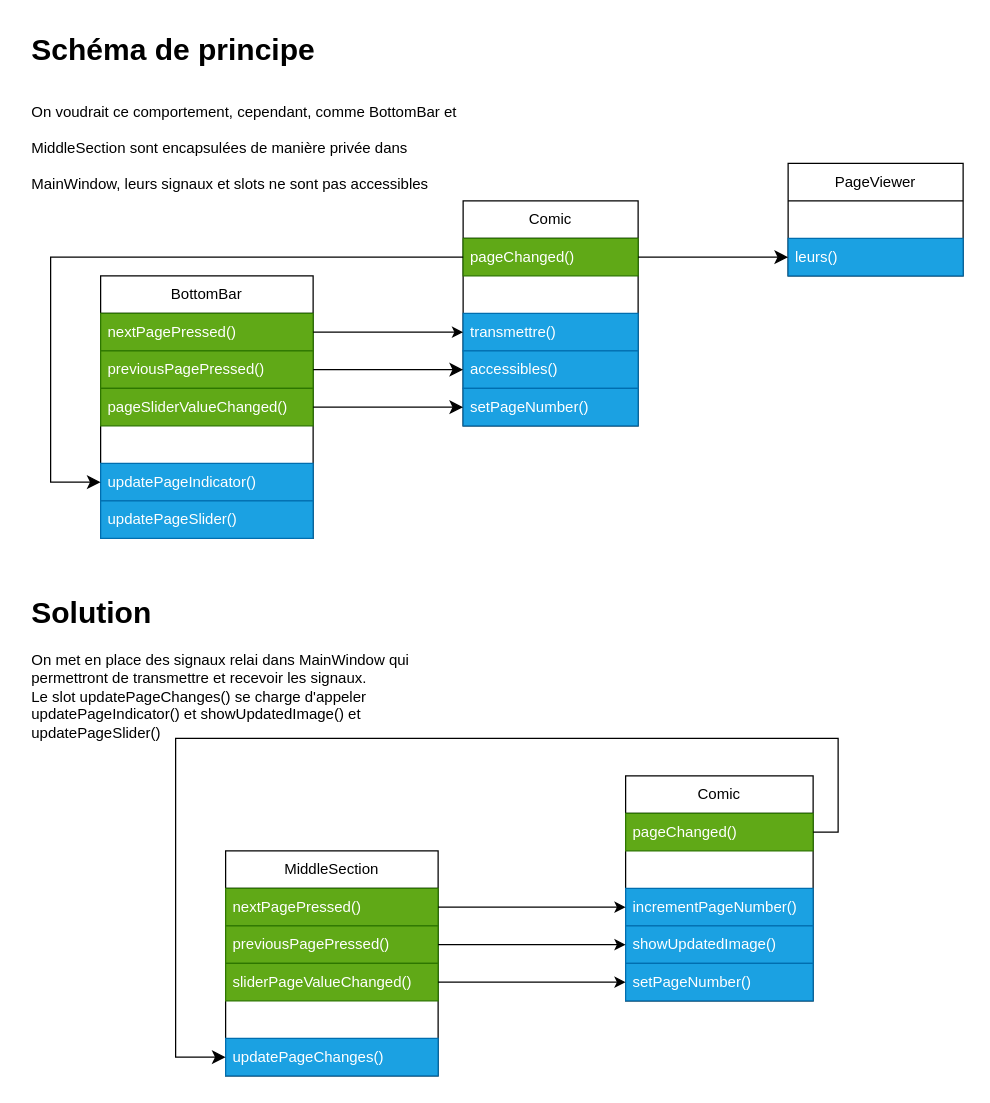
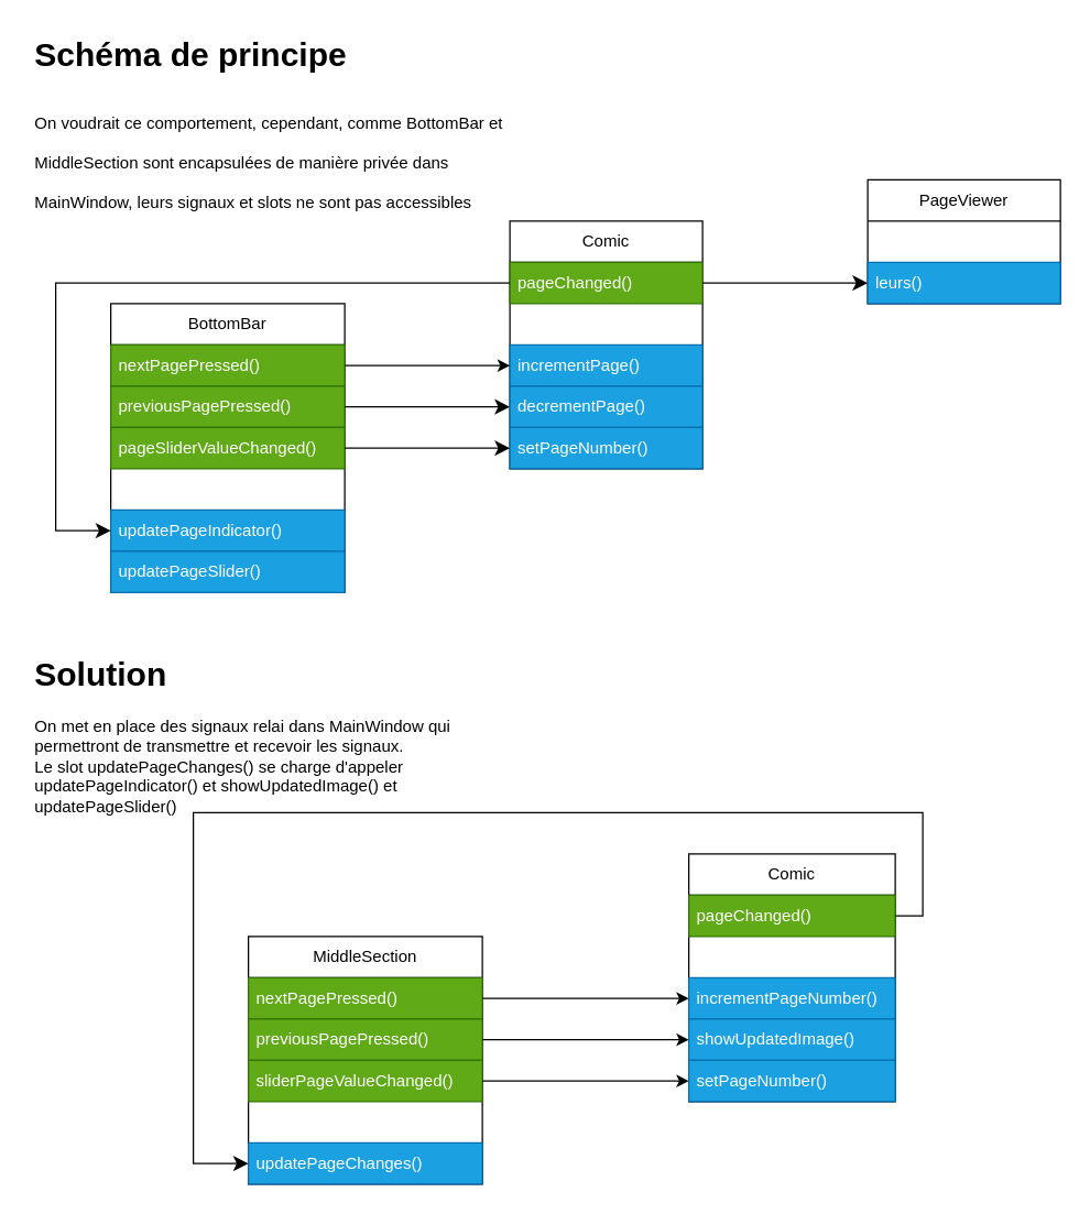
  <mxCell id="0" />
  <mxCell id="1" parent="0" />
  <mxCell id="2" value="BottomBar" style="swimlane;fontStyle=0;childLayout=stackLayout;horizontal=1;startSize=30;horizontalStack=0;resizeParent=1;resizeParentMax=0;resizeLast=0;collapsible=1;marginBottom=0;whiteSpace=wrap;html=1;" vertex="1" parent="1"><mxGeometry x="80" y="220" width="170" height="210" as="geometry" /></mxCell>
  <mxCell id="3" value="nextPagePressed()" style="text;strokeColor=#2D7600;fillColor=#60a917;align=left;verticalAlign=middle;spacingLeft=4;spacingRight=4;overflow=hidden;points=[[0,0.5],[1,0.5]];portConstraint=eastwest;rotatable=0;whiteSpace=wrap;html=1;fontColor=#ffffff;" vertex="1" parent="2"><mxGeometry y="30" width="170" height="30" as="geometry" /></mxCell>
  <mxCell id="4" value="previousPagePressed()" style="text;strokeColor=#2D7600;fillColor=#60a917;align=left;verticalAlign=middle;spacingLeft=4;spacingRight=4;overflow=hidden;points=[[0,0.5],[1,0.5]];portConstraint=eastwest;rotatable=0;whiteSpace=wrap;html=1;fontColor=#ffffff;" vertex="1" parent="2"><mxGeometry y="60" width="170" height="30" as="geometry" /></mxCell>
  <mxCell id="5" value="pageSliderValueChanged()" style="text;strokeColor=#2D7600;fillColor=#60a917;align=left;verticalAlign=middle;spacingLeft=4;spacingRight=4;overflow=hidden;points=[[0,0.5],[1,0.5]];portConstraint=eastwest;rotatable=0;whiteSpace=wrap;html=1;fontColor=#ffffff;" vertex="1" parent="2"><mxGeometry y="90" width="170" height="30" as="geometry" /></mxCell>
  <mxCell id="6" style="text;strokeColor=none;fillColor=none;align=left;verticalAlign=middle;spacingLeft=4;spacingRight=4;overflow=hidden;points=[[0,0.5],[1,0.5]];portConstraint=eastwest;rotatable=0;whiteSpace=wrap;html=1;" vertex="1" parent="2"><mxGeometry y="120" width="170" height="30" as="geometry" /></mxCell>
  <mxCell id="7" value="updatePageIndicator()" style="text;strokeColor=#006EAF;fillColor=#1ba1e2;align=left;verticalAlign=middle;spacingLeft=4;spacingRight=4;overflow=hidden;points=[[0,0.5],[1,0.5]];portConstraint=eastwest;rotatable=0;whiteSpace=wrap;html=1;fontColor=#ffffff;" vertex="1" parent="2"><mxGeometry y="150" width="170" height="30" as="geometry" /></mxCell>
  <mxCell id="8" value="updatePageSlider()" style="text;strokeColor=#006EAF;fillColor=#1ba1e2;align=left;verticalAlign=middle;spacingLeft=4;spacingRight=4;overflow=hidden;points=[[0,0.5],[1,0.5]];portConstraint=eastwest;rotatable=0;whiteSpace=wrap;html=1;fontColor=#ffffff;" vertex="1" parent="2"><mxGeometry y="180" width="170" height="30" as="geometry" /></mxCell>
  <mxCell id="9" value="PageViewer" style="swimlane;fontStyle=0;childLayout=stackLayout;horizontal=1;startSize=30;horizontalStack=0;resizeParent=1;resizeParentMax=0;resizeLast=0;collapsible=1;marginBottom=0;whiteSpace=wrap;html=1;" vertex="1" parent="1"><mxGeometry x="630" y="130" width="140" height="90" as="geometry" /></mxCell>
  <mxCell id="10" style="text;strokeColor=none;fillColor=none;align=left;verticalAlign=middle;spacingLeft=4;spacingRight=4;overflow=hidden;points=[[0,0.5],[1,0.5]];portConstraint=eastwest;rotatable=0;whiteSpace=wrap;html=1;" vertex="1" parent="9"><mxGeometry y="30" width="140" height="30" as="geometry" /></mxCell>
  <mxCell id="11" value="leurs()" style="text;strokeColor=#006EAF;fillColor=#1ba1e2;align=left;verticalAlign=middle;spacingLeft=4;spacingRight=4;overflow=hidden;points=[[0,0.5],[1,0.5]];portConstraint=eastwest;rotatable=0;whiteSpace=wrap;html=1;fontColor=#ffffff;" vertex="1" parent="9"><mxGeometry y="60" width="140" height="30" as="geometry" /></mxCell>
  <mxCell id="12" value="Comic" style="swimlane;fontStyle=0;childLayout=stackLayout;horizontal=1;startSize=30;horizontalStack=0;resizeParent=1;resizeParentMax=0;resizeLast=0;collapsible=1;marginBottom=0;whiteSpace=wrap;html=1;" vertex="1" parent="1"><mxGeometry x="370" y="160" width="140" height="180" as="geometry" /></mxCell>
  <mxCell id="13" value="pageChanged()" style="text;strokeColor=#2D7600;fillColor=#60a917;align=left;verticalAlign=middle;spacingLeft=4;spacingRight=4;overflow=hidden;points=[[0,0.5],[1,0.5]];portConstraint=eastwest;rotatable=0;whiteSpace=wrap;html=1;fontColor=#ffffff;" vertex="1" parent="12"><mxGeometry y="30" width="140" height="30" as="geometry" /></mxCell>
  <mxCell id="14" style="text;strokeColor=none;fillColor=none;align=left;verticalAlign=middle;spacingLeft=4;spacingRight=4;overflow=hidden;points=[[0,0.5],[1,0.5]];portConstraint=eastwest;rotatable=0;whiteSpace=wrap;html=1;" vertex="1" parent="12"><mxGeometry y="60" width="140" height="30" as="geometry" /></mxCell>
- <mxCell id="15" value="transmettre()" style="text;strokeColor=#006EAF;fillColor=#1ba1e2;align=left;verticalAlign=middle;spacingLeft=4;spacingRight=4;overflow=hidden;points=[[0,0.5],[1,0.5]];portConstraint=eastwest;rotatable=0;whiteSpace=wrap;html=1;fontColor=#ffffff;" vertex="1" parent="12"><mxGeometry y="90" width="140" height="30" as="geometry" /></mxCell>
- <mxCell id="16" value="accessibles()" style="text;strokeColor=#006EAF;fillColor=#1ba1e2;align=left;verticalAlign=middle;spacingLeft=4;spacingRight=4;overflow=hidden;points=[[0,0.5],[1,0.5]];portConstraint=eastwest;rotatable=0;whiteSpace=wrap;html=1;fontColor=#ffffff;" vertex="1" parent="12"><mxGeometry y="120" width="140" height="30" as="geometry" /></mxCell>
+ <mxCell id="15" value="incrementPage()" style="text;strokeColor=#006EAF;fillColor=#1ba1e2;align=left;verticalAlign=middle;spacingLeft=4;spacingRight=4;overflow=hidden;points=[[0,0.5],[1,0.5]];portConstraint=eastwest;rotatable=0;whiteSpace=wrap;html=1;fontColor=#ffffff;" vertex="1" parent="12"><mxGeometry y="90" width="140" height="30" as="geometry" /></mxCell>
+ <mxCell id="16" value="decrementPage()" style="text;strokeColor=#006EAF;fillColor=#1ba1e2;align=left;verticalAlign=middle;spacingLeft=4;spacingRight=4;overflow=hidden;points=[[0,0.5],[1,0.5]];portConstraint=eastwest;rotatable=0;whiteSpace=wrap;html=1;fontColor=#ffffff;" vertex="1" parent="12"><mxGeometry y="120" width="140" height="30" as="geometry" /></mxCell>
  <mxCell id="17" value="setPageNumber()" style="text;strokeColor=#006EAF;fillColor=#1ba1e2;align=left;verticalAlign=middle;spacingLeft=4;spacingRight=4;overflow=hidden;points=[[0,0.5],[1,0.5]];portConstraint=eastwest;rotatable=0;whiteSpace=wrap;html=1;fontColor=#ffffff;" vertex="1" parent="12"><mxGeometry y="150" width="140" height="30" as="geometry" /></mxCell>
  <mxCell id="18" value="" style="edgeStyle=elbowEdgeStyle;elbow=horizontal;endArrow=classic;html=1;curved=0;rounded=0;endSize=8;startSize=8;exitX=1;exitY=0.25;exitDx=0;exitDy=0;entryX=0;entryY=0.5;entryDx=0;entryDy=0;" edge="1" parent="1" source="12" target="11"><mxGeometry width="50" height="50" relative="1" as="geometry"><mxPoint x="550" y="410" as="sourcePoint" /><mxPoint x="600" y="360" as="targetPoint" /></mxGeometry></mxCell>
  <mxCell id="19" value="" style="edgeStyle=elbowEdgeStyle;elbow=horizontal;endArrow=classic;html=1;curved=0;rounded=0;endSize=8;startSize=8;exitX=1;exitY=0.5;exitDx=0;exitDy=0;entryX=0;entryY=0.5;entryDx=0;entryDy=0;" edge="1" parent="1" source="4" target="16"><mxGeometry width="50" height="50" relative="1" as="geometry"><mxPoint x="280" y="240" as="sourcePoint" /><mxPoint x="440" y="240" as="targetPoint" /></mxGeometry></mxCell>
  <mxCell id="20" value="" style="edgeStyle=elbowEdgeStyle;elbow=horizontal;endArrow=classic;html=1;curved=0;rounded=0;endSize=8;startSize=8;exitX=1;exitY=0.5;exitDx=0;exitDy=0;entryX=0;entryY=0.5;entryDx=0;entryDy=0;" edge="1" parent="1" source="5" target="17"><mxGeometry width="50" height="50" relative="1" as="geometry"><mxPoint x="390" y="290" as="sourcePoint" /><mxPoint x="440" y="240" as="targetPoint" /><Array as="points"><mxPoint x="300" y="320" /></Array></mxGeometry></mxCell>
  <mxCell id="21" value="" style="edgeStyle=segmentEdgeStyle;endArrow=classic;html=1;curved=0;rounded=0;endSize=8;startSize=8;exitX=0;exitY=0.5;exitDx=0;exitDy=0;entryX=0;entryY=0.5;entryDx=0;entryDy=0;" edge="1" parent="1" source="13" target="7"><mxGeometry width="50" height="50" relative="1" as="geometry"><mxPoint x="260" y="130" as="sourcePoint" /><mxPoint x="30" y="340" as="targetPoint" /><Array as="points"><mxPoint x="40" y="205" /><mxPoint x="40" y="385" /></Array></mxGeometry></mxCell>
  <mxCell id="22" value="MiddleSection" style="swimlane;fontStyle=0;childLayout=stackLayout;horizontal=1;startSize=30;horizontalStack=0;resizeParent=1;resizeParentMax=0;resizeLast=0;collapsible=1;marginBottom=0;whiteSpace=wrap;html=1;" vertex="1" parent="1"><mxGeometry x="180" y="680" width="170" height="180" as="geometry" /></mxCell>
  <mxCell id="23" value="nextPagePressed()" style="text;strokeColor=#2D7600;fillColor=#60a917;align=left;verticalAlign=middle;spacingLeft=4;spacingRight=4;overflow=hidden;points=[[0,0.5],[1,0.5]];portConstraint=eastwest;rotatable=0;whiteSpace=wrap;html=1;fontColor=#ffffff;" vertex="1" parent="22"><mxGeometry y="30" width="170" height="30" as="geometry" /></mxCell>
  <mxCell id="24" value="previousPagePressed()" style="text;strokeColor=#2D7600;fillColor=#60a917;align=left;verticalAlign=middle;spacingLeft=4;spacingRight=4;overflow=hidden;points=[[0,0.5],[1,0.5]];portConstraint=eastwest;rotatable=0;whiteSpace=wrap;html=1;fontColor=#ffffff;" vertex="1" parent="22"><mxGeometry y="60" width="170" height="30" as="geometry" /></mxCell>
  <mxCell id="25" value="sliderPageValueChanged()" style="text;strokeColor=#2D7600;fillColor=#60a917;align=left;verticalAlign=middle;spacingLeft=4;spacingRight=4;overflow=hidden;points=[[0,0.5],[1,0.5]];portConstraint=eastwest;rotatable=0;whiteSpace=wrap;html=1;fontColor=#ffffff;" vertex="1" parent="22"><mxGeometry y="90" width="170" height="30" as="geometry" /></mxCell>
  <mxCell id="26" style="text;strokeColor=none;fillColor=none;align=left;verticalAlign=middle;spacingLeft=4;spacingRight=4;overflow=hidden;points=[[0,0.5],[1,0.5]];portConstraint=eastwest;rotatable=0;whiteSpace=wrap;html=1;" vertex="1" parent="22"><mxGeometry y="120" width="170" height="30" as="geometry" /></mxCell>
  <mxCell id="27" value="updatePageChanges()" style="text;strokeColor=#006EAF;fillColor=#1ba1e2;align=left;verticalAlign=middle;spacingLeft=4;spacingRight=4;overflow=hidden;points=[[0,0.5],[1,0.5]];portConstraint=eastwest;rotatable=0;whiteSpace=wrap;html=1;fontColor=#ffffff;" vertex="1" parent="22"><mxGeometry y="150" width="170" height="30" as="geometry" /></mxCell>
  <mxCell id="28" value="Comic" style="swimlane;fontStyle=0;childLayout=stackLayout;horizontal=1;startSize=30;horizontalStack=0;resizeParent=1;resizeParentMax=0;resizeLast=0;collapsible=1;marginBottom=0;whiteSpace=wrap;html=1;" vertex="1" parent="1"><mxGeometry x="500" y="620" width="150" height="180" as="geometry" /></mxCell>
  <mxCell id="29" value="pageChanged()" style="text;strokeColor=#2D7600;fillColor=#60a917;align=left;verticalAlign=middle;spacingLeft=4;spacingRight=4;overflow=hidden;points=[[0,0.5],[1,0.5]];portConstraint=eastwest;rotatable=0;whiteSpace=wrap;html=1;fontColor=#ffffff;" vertex="1" parent="28"><mxGeometry y="30" width="150" height="30" as="geometry" /></mxCell>
  <mxCell id="30" style="text;strokeColor=none;fillColor=none;align=left;verticalAlign=middle;spacingLeft=4;spacingRight=4;overflow=hidden;points=[[0,0.5],[1,0.5]];portConstraint=eastwest;rotatable=0;whiteSpace=wrap;html=1;" vertex="1" parent="28"><mxGeometry y="60" width="150" height="30" as="geometry" /></mxCell>
  <mxCell id="31" value="incrementPageNumber()" style="text;strokeColor=#006EAF;fillColor=#1ba1e2;align=left;verticalAlign=middle;spacingLeft=4;spacingRight=4;overflow=hidden;points=[[0,0.5],[1,0.5]];portConstraint=eastwest;rotatable=0;whiteSpace=wrap;html=1;fontColor=#ffffff;" vertex="1" parent="28"><mxGeometry y="90" width="150" height="30" as="geometry" /></mxCell>
  <mxCell id="32" value="showUpdatedImage()" style="text;strokeColor=#006EAF;fillColor=#1ba1e2;align=left;verticalAlign=middle;spacingLeft=4;spacingRight=4;overflow=hidden;points=[[0,0.5],[1,0.5]];portConstraint=eastwest;rotatable=0;whiteSpace=wrap;html=1;fontColor=#ffffff;" vertex="1" parent="28"><mxGeometry y="120" width="150" height="30" as="geometry" /></mxCell>
  <mxCell id="33" value="setPageNumber()" style="text;strokeColor=#006EAF;fillColor=#1ba1e2;align=left;verticalAlign=middle;spacingLeft=4;spacingRight=4;overflow=hidden;points=[[0,0.5],[1,0.5]];portConstraint=eastwest;rotatable=0;whiteSpace=wrap;html=1;fontColor=#ffffff;" vertex="1" parent="28"><mxGeometry y="150" width="150" height="30" as="geometry" /></mxCell>
  <mxCell id="34" value="" style="endArrow=classic;html=1;exitX=1;exitY=0.5;exitDx=0;exitDy=0;entryX=0;entryY=0.5;entryDx=0;entryDy=0;" edge="1" parent="1" source="23" target="31"><mxGeometry width="50" height="50" relative="1" as="geometry"><mxPoint x="470" y="570" as="sourcePoint" /><mxPoint x="520" y="520" as="targetPoint" /></mxGeometry></mxCell>
  <mxCell id="35" value="" style="endArrow=classic;html=1;exitX=1;exitY=0.5;exitDx=0;exitDy=0;entryX=0;entryY=0.5;entryDx=0;entryDy=0;" edge="1" parent="1" source="24" target="32"><mxGeometry width="50" height="50" relative="1" as="geometry"><mxPoint x="330" y="635" as="sourcePoint" /><mxPoint x="480" y="645" as="targetPoint" /></mxGeometry></mxCell>
  <mxCell id="36" value="" style="endArrow=classic;html=1;exitX=1;exitY=0.5;exitDx=0;exitDy=0;entryX=0;entryY=0.5;entryDx=0;entryDy=0;" edge="1" parent="1" source="25" target="33"><mxGeometry width="50" height="50" relative="1" as="geometry"><mxPoint x="340" y="645" as="sourcePoint" /><mxPoint x="490" y="655" as="targetPoint" /></mxGeometry></mxCell>
  <mxCell id="37" value="" style="edgeStyle=segmentEdgeStyle;endArrow=classic;html=1;curved=0;rounded=0;endSize=8;startSize=8;exitX=1;exitY=0.25;exitDx=0;exitDy=0;entryX=0;entryY=0.5;entryDx=0;entryDy=0;" edge="1" parent="1" source="28" target="27"><mxGeometry width="50" height="50" relative="1" as="geometry"><mxPoint x="380" y="840" as="sourcePoint" /><mxPoint x="430" y="790" as="targetPoint" /><Array as="points"><mxPoint x="670" y="665" /><mxPoint x="670" y="590" /><mxPoint x="140" y="590" /><mxPoint x="140" y="845" /></Array></mxGeometry></mxCell>
  <mxCell id="38" value="&lt;h1&gt;&lt;span style=&quot;background-color: initial;&quot;&gt;Schéma de principe&lt;/span&gt;&lt;/h1&gt;&lt;h1&gt;&lt;span style=&quot;background-color: initial; font-size: 12px; font-weight: normal;&quot;&gt;On voudrait ce comportement, cependant, comme BottomBar et MiddleSection sont encapsulées de manière privée dans MainWindow, leurs signaux et slots ne sont pas accessibles&lt;/span&gt;&lt;br&gt;&lt;/h1&gt;" style="text;html=1;strokeColor=none;fillColor=none;spacing=5;spacingTop=-20;whiteSpace=wrap;overflow=hidden;rounded=0;" vertex="1" parent="1"><mxGeometry x="20" y="20" width="350" height="140" as="geometry" /></mxCell>
  <mxCell id="39" value="&lt;h1&gt;&lt;span style=&quot;background-color: initial;&quot;&gt;Solution&lt;/span&gt;&lt;/h1&gt;&lt;div&gt;&lt;span style=&quot;background-color: initial;&quot;&gt;On met en place des signaux relai dans MainWindow qui permettront de transmettre et recevoir les signaux.&lt;/span&gt;&lt;/div&gt;&lt;div&gt;Le slot updatePageChanges() se charge d'appeler updatePageIndicator() et showUpdatedImage() et updatePageSlider()&lt;/div&gt;" style="text;html=1;strokeColor=none;fillColor=none;spacing=5;spacingTop=-20;whiteSpace=wrap;overflow=hidden;rounded=0;" vertex="1" parent="1"><mxGeometry x="20" y="470" width="350" height="140" as="geometry" /></mxCell>
  <mxCell id="40" style="edgeStyle=none;html=1;exitX=1;exitY=0.5;exitDx=0;exitDy=0;entryX=0;entryY=0.5;entryDx=0;entryDy=0;" edge="1" parent="1" source="3" target="15"><mxGeometry relative="1" as="geometry" /></mxCell>
